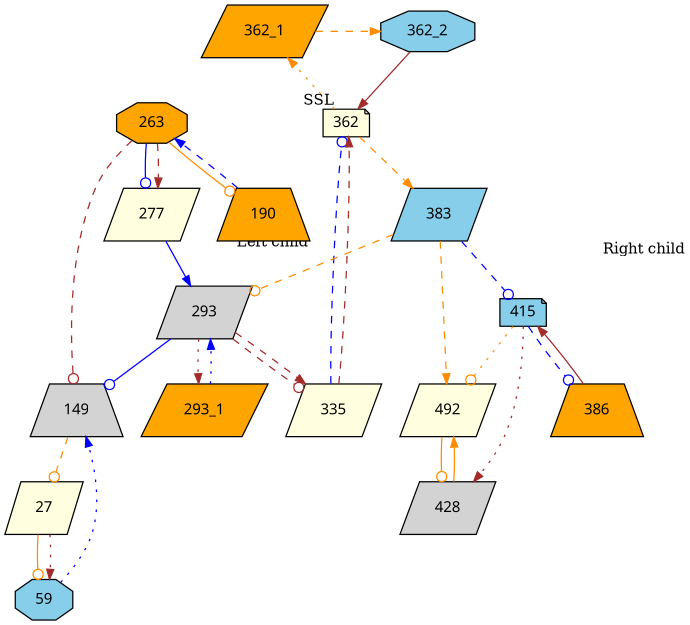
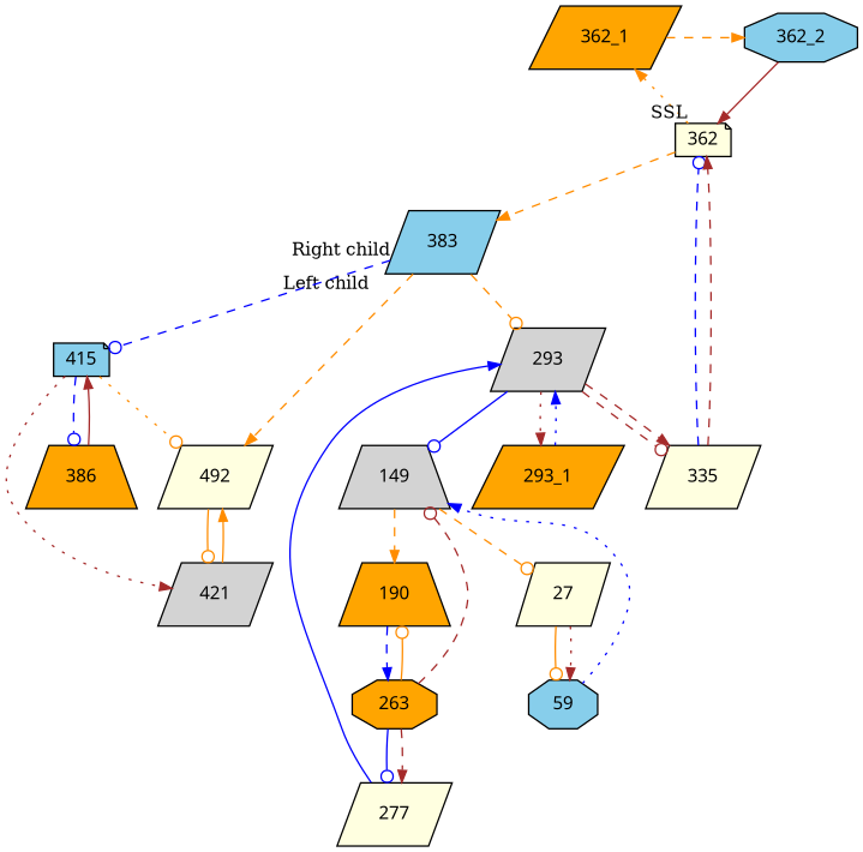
  digraph {
    nodesep=.2
    node [fillcolor=orange fontname=TYPEWRITER fontsize=12 shape=parallelogram style=filled]
    edge [arrowhead=normal arrowsize=0.8 color=darkorange fontsize=12 style=dashed]
    n1 [height=0.3 label="362_1" width=0.5]
    n2 [fillcolor=skyblue height=0.3 label="362_2" shape=octagon width=0.5]
    n3 [fillcolor=lightgrey height=0.3 label=293 width=0.5]
    n4 [height=0.3 label="293_1" width=0.5]
    n5 [fillcolor=lightyellow height=0.3 label=362 shape=note width=0.5]
    n6 [fillcolor=lightgrey height=0.3 label=149 shape=trapezium width=0.5]
    n7 [fillcolor=lightyellow height=0.3 label=335 width=0.5]
    n8 [fillcolor=skyblue height=0.3 label=383 width=0.5]
    n9 [fillcolor=skyblue height=0.3 label=415 shape=note width=0.5]
    n10 [fillcolor=lightyellow height=0.3 label=492 width=0.5]
    n11 [height=0.3 label=386 shape=trapezium width=0.5]
-   n12 [fillcolor=lightgrey height=0.3 label=428 width=0.5]
+   n12 [fillcolor=lightgrey height=0.3 label=421 width=0.5]
    n13 [fillcolor=lightyellow height=0.3 label=27 width=0.5]
    n14 [height=0.3 label=190 shape=trapezium width=0.5]
    n15 [fillcolor=skyblue height=0.3 label=59 shape=octagon width=0.5]
    n16 [height=0.3 label=263 shape=octagon width=0.5]
    n17 [fillcolor=lightyellow height=0.3 label=277 width=0.5]
    subgraph sub_1 {
      rank=same
      n1
      n2
    }
    subgraph sub_2 {
      n1
      n2
      n3
      n4
      n5
    }
    n1 -> n2 [minlen=3]
    n2 -> n5 [color=brown style=solid]
    n3 -> n4 [color=brown style=dotted]
    n3 -> n6 [arrowhead=odot color=blue style=solid arrowsize=""]
    n3 -> n7 [arrowhead=odot color=brown arrowsize=""]
    n3 -> n7 [color=brown]
    n4 -> n3 [color=blue style=dotted]
    n5 -> n1 [style=dotted taillabel="            SSL"]
    n5 -> n8
    n6 -> n13 [arrowhead=odot arrowsize=""]
+   n6 -> n14
    n7 -> n5 [arrowhead=odot color=blue arrowsize=""]
    n7 -> n5 [color=brown]
    n8 -> n3 [arrowhead=odot taillabel="Left child                  " arrowsize=""]
    n8 -> n9 [arrowhead=odot color=blue taillabel="                              Right child" arrowsize=""]
    n8 -> n10
    n9 -> n10 [arrowhead=odot style=dotted arrowsize=""]
    n9 -> n11 [arrowhead=odot color=blue arrowsize=""]
    n9 -> n12 [color=brown style=dotted]
    n10 -> n12 [arrowhead=odot style=solid arrowsize=""]
    n11 -> n9 [color=brown style=solid]
    n12 -> n10 [style=solid]
    n13 -> n15 [arrowhead=odot style=solid arrowsize=""]
    n13 -> n15 [color=brown style=dotted]
    n14 -> n16 [color=blue]
    n15 -> n6 [color=blue style=dotted]
    n16 -> n6 [arrowhead=odot color=brown arrowsize=""]
    n16 -> n14 [arrowhead=odot style=solid arrowsize=""]
    n16 -> n17 [arrowhead=odot color=blue style=solid arrowsize=""]
    n16 -> n17 [color=brown]
    n17 -> n3 [color=blue style=solid]
  }
